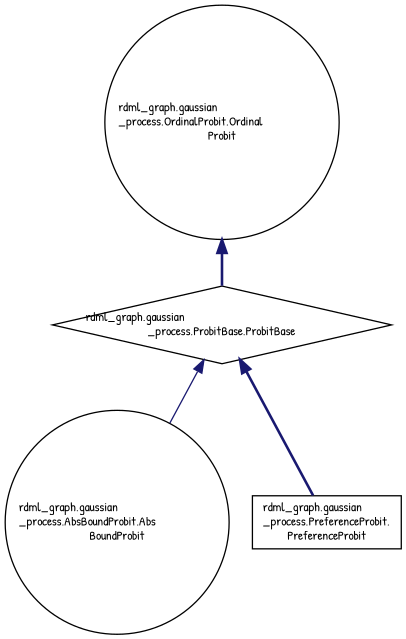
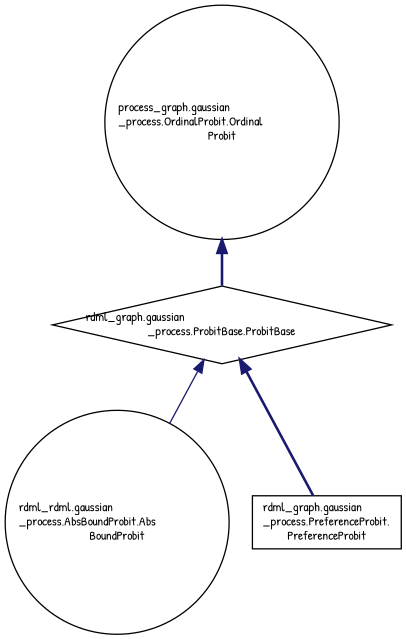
  digraph {
    fontname="Patrick Hand"
    rankdir=TB
    node [color=black fillcolor=white fontname="Patrick Hand" fontsize=10 shape=circle style=filled]
    edge [color=midnightblue dir=back fontname="Patrick Hand" fontsize=10 labelfontname=Helvetica labelfontsize=10 style=bold]
    n1 [height=0.2 label="rdml_graph.gaussian\l_process.ProbitBase.ProbitBase" shape=diamond width=0.4]
-   n2 [height=0.2 label="rdml_graph.gaussian\l_process.AbsBoundProbit.Abs\lBoundProbit" width=0.4]
+   n2 [height=0.2 label="rdml_rdml.gaussian\l_process.AbsBoundProbit.Abs\lBoundProbit" width=0.4]
    n3 [height=0.2 label="rdml_graph.gaussian\l_process.PreferenceProbit.\lPreferenceProbit" shape=box width=0.4]
-   n4 [height=0.2 label="rdml_graph.gaussian\l_process.OrdinalProbit.Ordinal\lProbit" width=0.4]
+   n4 [height=0.2 label="process_graph.gaussian\l_process.OrdinalProbit.Ordinal\lProbit" width=0.4]
    n1 -> n2 [style=solid]
    n1 -> n3
    n4 -> n1
  }
